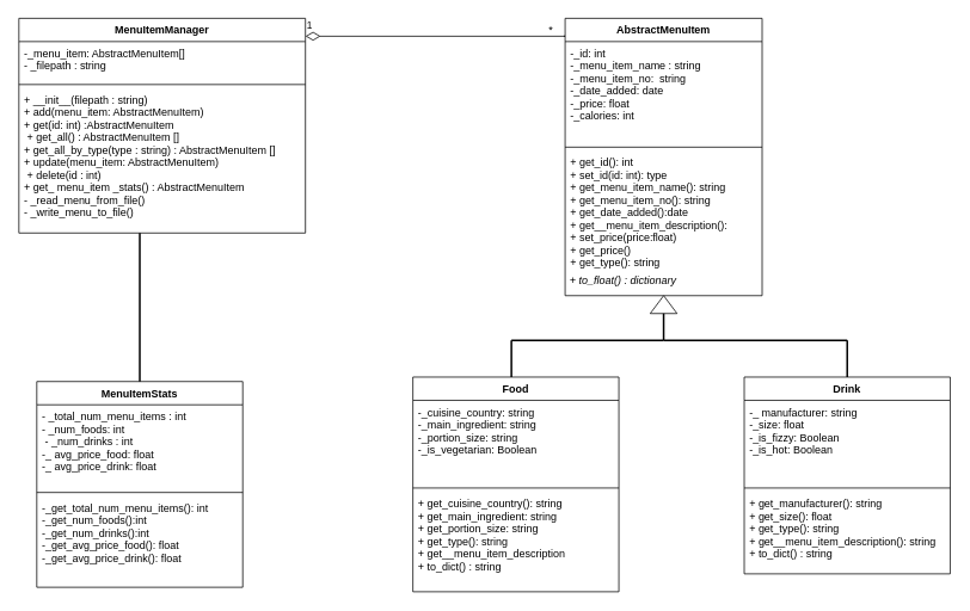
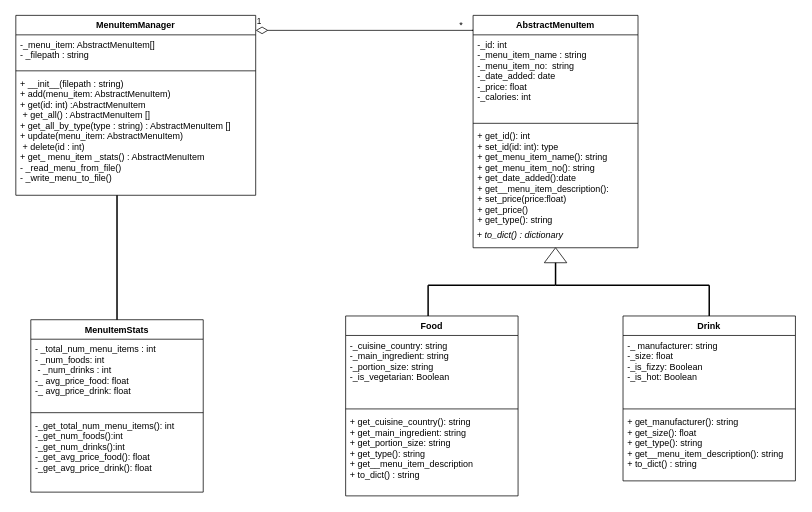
  <mxCell id="0" />
  <mxCell id="1" parent="0" />
  <mxCell id="2" value="" style="line;strokeWidth=2;direction=south;html=1;" vertex="1" parent="1"><mxGeometry x="940" y="380" width="10" height="46" as="geometry" /></mxCell>
  <mxCell id="3" value="" style="line;strokeWidth=2;direction=south;html=1;" vertex="1" parent="1"><mxGeometry x="565" y="380" width="10" height="60" as="geometry" /></mxCell>
  <mxCell id="4" value="1" style="endArrow=none;html=1;endSize=24;startArrow=diamondThin;startSize=14;startFill=0;edgeStyle=orthogonalEdgeStyle;align=left;verticalAlign=bottom;endFill=0;entryX=-0.007;entryY=0.064;entryDx=0;entryDy=0;entryPerimeter=0;" edge="1" parent="1" target="22"><mxGeometry x="-1" y="3" relative="1" as="geometry"><mxPoint x="340" y="40" as="sourcePoint" /><mxPoint x="500" y="40" as="targetPoint" /><Array as="points"><mxPoint x="640" y="40" /><mxPoint x="640" y="40" /></Array></mxGeometry></mxCell>
  <mxCell id="5" value="" style="line;strokeWidth=2;direction=south;html=1;" vertex="1" parent="1"><mxGeometry x="150" y="260" width="10" height="180" as="geometry" /></mxCell>
  <mxCell id="6" value="MenuItemStats" style="swimlane;fontStyle=1;align=center;verticalAlign=top;childLayout=stackLayout;horizontal=1;startSize=26;horizontalStack=0;resizeParent=1;resizeParentMax=0;resizeLast=0;collapsible=1;marginBottom=0;" parent="1" vertex="1"><mxGeometry x="40" y="426" width="230" height="230" as="geometry" /></mxCell>
  <mxCell id="7" value="- _total_num_menu_items : int&#10;- _num_foods: int &#10; - _num_drinks : int&#10;-_ avg_price_food: float&#10;-_ avg_price_drink: float&#10;&#10;" style="text;strokeColor=none;fillColor=none;align=left;verticalAlign=top;spacingLeft=4;spacingRight=4;overflow=hidden;rotatable=0;points=[[0,0.5],[1,0.5]];portConstraint=eastwest;" parent="6" vertex="1"><mxGeometry y="26" width="230" height="94" as="geometry" /></mxCell>
  <mxCell id="8" value="" style="line;strokeWidth=1;fillColor=none;align=left;verticalAlign=middle;spacingTop=-1;spacingLeft=3;spacingRight=3;rotatable=0;labelPosition=right;points=[];portConstraint=eastwest;" parent="6" vertex="1"><mxGeometry y="120" width="230" height="8" as="geometry" /></mxCell>
  <mxCell id="9" value="-_get_total_num_menu_items(): int&#10;-_get_num_foods():int&#10;-_get_num_drinks():int&#10;-_get_avg_price_food(): float&#10;-_get_avg_price_drink(): float" style="text;strokeColor=none;fillColor=none;align=left;verticalAlign=top;spacingLeft=4;spacingRight=4;overflow=hidden;rotatable=0;points=[[0,0.5],[1,0.5]];portConstraint=eastwest;" parent="6" vertex="1"><mxGeometry y="128" width="230" height="102" as="geometry" /></mxCell>
  <mxCell id="10" value="Food" style="swimlane;fontStyle=1;align=center;verticalAlign=top;childLayout=stackLayout;horizontal=1;startSize=26;horizontalStack=0;resizeParent=1;resizeParentMax=0;resizeLast=0;collapsible=1;marginBottom=0;" parent="1" vertex="1"><mxGeometry x="460" y="421" width="230" height="240" as="geometry" /></mxCell>
  <mxCell id="11" value="-_cuisine_country: string&#10;-_main_ingredient: string&#10;-_portion_size: string&#10;-_is_vegetarian: Boolean" style="text;strokeColor=none;fillColor=none;align=left;verticalAlign=top;spacingLeft=4;spacingRight=4;overflow=hidden;rotatable=0;points=[[0,0.5],[1,0.5]];portConstraint=eastwest;" parent="10" vertex="1"><mxGeometry y="26" width="230" height="94" as="geometry" /></mxCell>
  <mxCell id="12" value="" style="line;strokeWidth=1;fillColor=none;align=left;verticalAlign=middle;spacingTop=-1;spacingLeft=3;spacingRight=3;rotatable=0;labelPosition=right;points=[];portConstraint=eastwest;" parent="10" vertex="1"><mxGeometry y="120" width="230" height="8" as="geometry" /></mxCell>
  <mxCell id="13" value="+ get_cuisine_country(): string&#10;+ get_main_ingredient: string&#10;+ get_portion_size: string&#10;+ get_type(): string&#10;+ get__menu_item_description&#10;+ to_dict() : string" style="text;strokeColor=none;fillColor=none;align=left;verticalAlign=top;spacingLeft=4;spacingRight=4;overflow=hidden;rotatable=0;points=[[0,0.5],[1,0.5]];portConstraint=eastwest;" parent="10" vertex="1"><mxGeometry y="128" width="230" height="112" as="geometry" /></mxCell>
  <mxCell id="14" value="Drink" style="swimlane;fontStyle=1;align=center;verticalAlign=top;childLayout=stackLayout;horizontal=1;startSize=26;horizontalStack=0;resizeParent=1;resizeParentMax=0;resizeLast=0;collapsible=1;marginBottom=0;" parent="1" vertex="1"><mxGeometry x="830" y="421" width="230" height="220" as="geometry" /></mxCell>
  <mxCell id="15" value="-_ manufacturer: string&#10;-_size: float&#10;-_is_fizzy: Boolean&#10;-_is_hot: Boolean&#10;" style="text;strokeColor=none;fillColor=none;align=left;verticalAlign=top;spacingLeft=4;spacingRight=4;overflow=hidden;rotatable=0;points=[[0,0.5],[1,0.5]];portConstraint=eastwest;" parent="14" vertex="1"><mxGeometry y="26" width="230" height="94" as="geometry" /></mxCell>
  <mxCell id="16" value="" style="line;strokeWidth=1;fillColor=none;align=left;verticalAlign=middle;spacingTop=-1;spacingLeft=3;spacingRight=3;rotatable=0;labelPosition=right;points=[];portConstraint=eastwest;" parent="14" vertex="1"><mxGeometry y="120" width="230" height="8" as="geometry" /></mxCell>
  <mxCell id="17" value="+ get_manufacturer(): string&#10;+ get_size(): float&#10;+ get_type(): string&#10;+ get__menu_item_description(): string&#10;+ to_dict() : string" style="text;strokeColor=none;fillColor=none;align=left;verticalAlign=top;spacingLeft=4;spacingRight=4;overflow=hidden;rotatable=0;points=[[0,0.5],[1,0.5]];portConstraint=eastwest;" parent="14" vertex="1"><mxGeometry y="128" width="230" height="92" as="geometry" /></mxCell>
  <mxCell id="18" value="MenuItemManager" style="swimlane;fontStyle=1;align=center;verticalAlign=top;childLayout=stackLayout;horizontal=1;startSize=26;horizontalStack=0;resizeParent=1;resizeParentMax=0;resizeLast=0;collapsible=1;marginBottom=0;" parent="1" vertex="1"><mxGeometry x="20" y="20" width="320" height="240" as="geometry" /></mxCell>
  <mxCell id="19" value="-_menu_item: AbstractMenuItem[]&#10;- _filepath : string&#10;" style="text;strokeColor=none;fillColor=none;align=left;verticalAlign=top;spacingLeft=4;spacingRight=4;overflow=hidden;rotatable=0;points=[[0,0.5],[1,0.5]];portConstraint=eastwest;" parent="18" vertex="1"><mxGeometry y="26" width="320" height="44" as="geometry" /></mxCell>
  <mxCell id="20" value="" style="line;strokeWidth=1;fillColor=none;align=left;verticalAlign=middle;spacingTop=-1;spacingLeft=3;spacingRight=3;rotatable=0;labelPosition=right;points=[];portConstraint=eastwest;" parent="18" vertex="1"><mxGeometry y="70" width="320" height="8" as="geometry" /></mxCell>
  <mxCell id="21" value="+ __init__(filepath : string)&#10;+ add(menu_item: AbstractMenuItem)&#10;+ get(id: int) :AbstractMenuItem&#10; + get_all() : AbstractMenuItem []&#10;+ get_all_by_type(type : string) : AbstractMenuItem []&#10;+ update(menu_item: AbstractMenuItem)&#10; + delete(id : int) &#10;+ get_ menu_item _stats() : AbstractMenuItem&#10;- _read_menu_from_file()&#10;- _write_menu_to_file()&#10;  &#10;&#10;" style="text;strokeColor=none;fillColor=none;align=left;verticalAlign=top;spacingLeft=4;spacingRight=4;overflow=hidden;rotatable=0;points=[[0,0.5],[1,0.5]];portConstraint=eastwest;" parent="18" vertex="1"><mxGeometry y="78" width="320" height="162" as="geometry" /></mxCell>
  <mxCell id="22" value="AbstractMenuItem" style="swimlane;fontStyle=1;align=center;verticalAlign=top;childLayout=stackLayout;horizontal=1;startSize=26;horizontalStack=0;resizeParent=1;resizeParentMax=0;resizeLast=0;collapsible=1;marginBottom=0;" parent="1" vertex="1"><mxGeometry x="630" y="20" width="220" height="310" as="geometry" /></mxCell>
  <mxCell id="23" value="-_id: int&#10;-_menu_item_name : string&#10;-_menu_item_no:  string&#10;-_date_added: date&#10;-_price: float&#10;-_calories: int&#10;&#10;" style="text;strokeColor=none;fillColor=none;align=left;verticalAlign=top;spacingLeft=4;spacingRight=4;overflow=hidden;rotatable=0;points=[[0,0.5],[1,0.5]];portConstraint=eastwest;" parent="22" vertex="1"><mxGeometry y="26" width="220" height="114" as="geometry" /></mxCell>
  <mxCell id="24" value="" style="line;strokeWidth=1;fillColor=none;align=left;verticalAlign=middle;spacingTop=-1;spacingLeft=3;spacingRight=3;rotatable=0;labelPosition=right;points=[];portConstraint=eastwest;" parent="22" vertex="1"><mxGeometry y="140" width="220" height="8" as="geometry" /></mxCell>
  <mxCell id="25" value="+ get_id(): int&#10;+ set_id(id: int): type&#10;+ get_menu_item_name(): string&#10;+ get_menu_item_no(): string&#10;+ get_date_added():date&#10;+ get__menu_item_description(): &#10;+ set_price(price:float)&#10;+ get_price()&#10;+ get_type(): string&#10;&#10;" style="text;strokeColor=none;fillColor=none;align=left;verticalAlign=top;spacingLeft=4;spacingRight=4;overflow=hidden;rotatable=0;points=[[0,0.5],[1,0.5]];portConstraint=eastwest;" parent="22" vertex="1"><mxGeometry y="148" width="220" height="132" as="geometry" /></mxCell>
- <mxCell id="26" value="&lt;i&gt;&amp;nbsp;+ to_float() : dictionary&lt;/i&gt;" style="text;html=1;" vertex="1" parent="22"><mxGeometry y="280" width="220" height="30" as="geometry" /></mxCell>
+ <mxCell id="26" value="&lt;i&gt;&amp;nbsp;+ to_dict() : dictionary&lt;/i&gt;" style="text;html=1;" vertex="1" parent="22"><mxGeometry y="280" width="220" height="30" as="geometry" /></mxCell>
  <mxCell id="27" value="" style="line;strokeWidth=1;fillColor=none;align=left;verticalAlign=middle;spacingTop=-1;spacingLeft=3;spacingRight=3;rotatable=0;labelPosition=right;points=[];portConstraint=eastwest;strokeColor=none;" vertex="1" parent="1"><mxGeometry x="340" y="40" width="290" height="8" as="geometry" /></mxCell>
  <mxCell id="28" value="*" style="text;html=1;resizable=0;points=[];autosize=1;align=left;verticalAlign=top;spacingTop=-4;" vertex="1" parent="1"><mxGeometry x="610" y="24" width="20" height="20" as="geometry" /></mxCell>
  <mxCell id="29" value="" style="verticalLabelPosition=bottom;verticalAlign=top;html=1;shape=mxgraph.basic.acute_triangle;dx=0.5;" vertex="1" parent="1"><mxGeometry x="725" y="330" width="30" height="20" as="geometry" /></mxCell>
  <mxCell id="30" value="" style="line;strokeWidth=2;direction=south;html=1;" vertex="1" parent="1"><mxGeometry x="735" y="350" width="10" height="30" as="geometry" /></mxCell>
  <mxCell id="31" value="" style="line;strokeWidth=2;html=1;" vertex="1" parent="1"><mxGeometry x="570" y="375" width="170" height="10" as="geometry" /></mxCell>
  <mxCell id="32" value="" style="line;strokeWidth=2;html=1;" vertex="1" parent="1"><mxGeometry x="740" y="375" width="205" height="10" as="geometry" /></mxCell>
